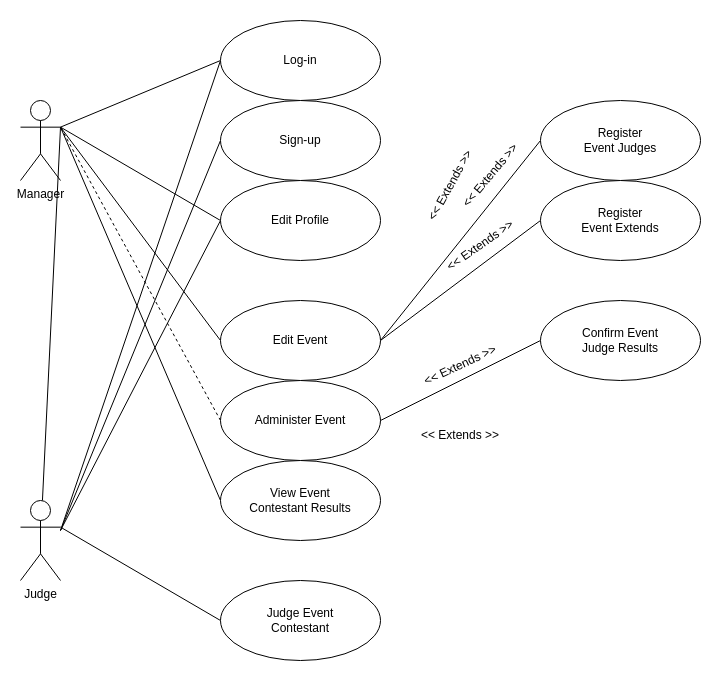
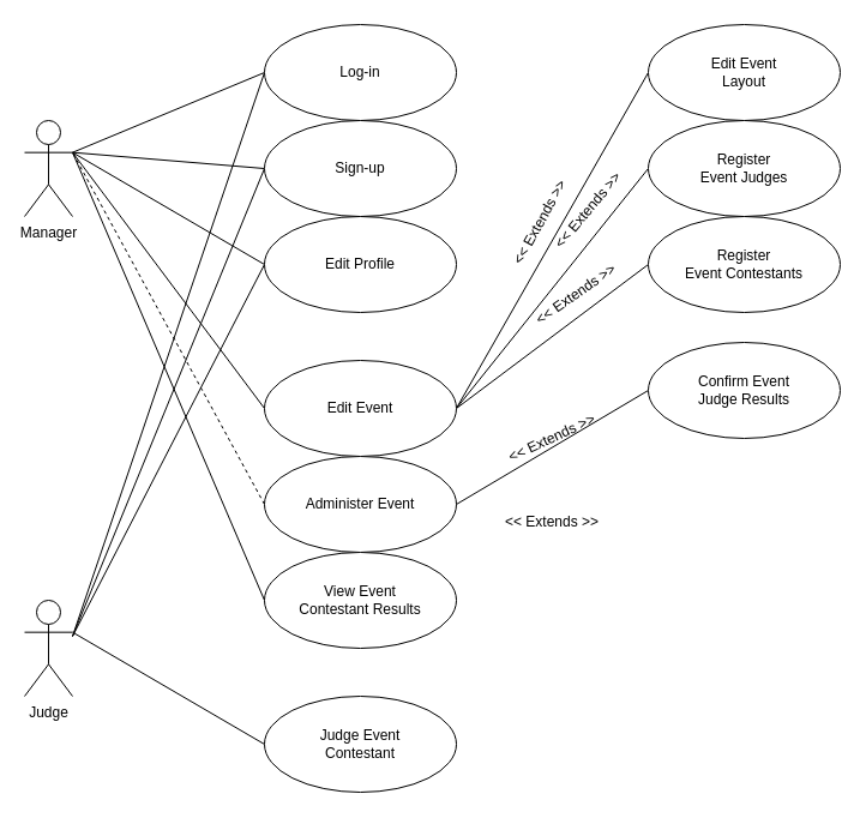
  <mxCell id="0" />
  <mxCell id="1" parent="0" />
  <mxCell id="2" style="rounded=0;orthogonalLoop=1;jettySize=auto;html=1;exitX=1;exitY=0.333;exitDx=0;exitDy=0;exitPerimeter=0;entryX=0;entryY=0.5;entryDx=0;entryDy=0;endArrow=none;endFill=0;" edge="1" parent="1" source="4" target="13"><mxGeometry relative="1" as="geometry" /></mxCell>
- <mxCell id="3" style="edgeStyle=none;rounded=0;orthogonalLoop=1;jettySize=auto;html=1;exitX=1;exitY=0.333;exitDx=0;exitDy=0;exitPerimeter=0;endArrow=none;endFill=0;" edge="1" parent="1" source="4" target="5"><mxGeometry relative="1" as="geometry" /></mxCell>
+ <mxCell id="3" style="edgeStyle=none;rounded=0;orthogonalLoop=1;jettySize=auto;html=1;exitX=1;exitY=0.333;exitDx=0;exitDy=0;exitPerimeter=0;entryX=0;entryY=0.5;entryDx=0;entryDy=0;endArrow=none;endFill=0;" edge="1" parent="1" source="4" target="15"><mxGeometry relative="1" as="geometry" /></mxCell>
  <mxCell id="4" value="Manager" style="shape=umlActor;verticalLabelPosition=bottom;verticalAlign=top;html=1;outlineConnect=0;" parent="1" vertex="1"><mxGeometry x="20" y="100" width="40" height="80" as="geometry" /></mxCell>
  <mxCell id="5" value="Judge" style="shape=umlActor;verticalLabelPosition=bottom;verticalAlign=top;html=1;outlineConnect=0;" parent="1" vertex="1"><mxGeometry x="20" y="500" width="40" height="80" as="geometry" /></mxCell>
+ <mxCell id="6" style="edgeStyle=none;rounded=0;orthogonalLoop=1;jettySize=auto;html=1;entryX=1;entryY=0.5;entryDx=0;entryDy=0;endArrow=none;endFill=0;exitX=0;exitY=0.5;exitDx=0;exitDy=0;" edge="1" parent="1" source="7" target="26"><mxGeometry relative="1" as="geometry" /></mxCell>
+ <mxCell id="7" value="Edit Event&lt;br&gt;Layout" style="ellipse;whiteSpace=wrap;html=1;" parent="1" vertex="1"><mxGeometry x="540" y="20" width="160" height="80" as="geometry" /></mxCell>
  <mxCell id="8" style="edgeStyle=none;rounded=0;orthogonalLoop=1;jettySize=auto;html=1;exitX=0;exitY=0.5;exitDx=0;exitDy=0;entryX=1;entryY=0.333;entryDx=0;entryDy=0;entryPerimeter=0;endArrow=none;endFill=0;dashed=1;" edge="1" parent="1" source="9" target="4"><mxGeometry relative="1" as="geometry" /></mxCell>
  <mxCell id="9" value="Administer Event" style="ellipse;whiteSpace=wrap;html=1;" parent="1" vertex="1"><mxGeometry x="220" y="380" width="160" height="80" as="geometry" /></mxCell>
  <mxCell id="10" style="edgeStyle=none;rounded=0;orthogonalLoop=1;jettySize=auto;html=1;exitX=0;exitY=0.5;exitDx=0;exitDy=0;entryX=1;entryY=0.333;entryDx=0;entryDy=0;entryPerimeter=0;endArrow=none;endFill=0;" edge="1" parent="1" source="11" target="5"><mxGeometry relative="1" as="geometry" /></mxCell>
  <mxCell id="11" value="Judge Event&lt;br&gt;Contestant" style="ellipse;whiteSpace=wrap;html=1;" parent="1" vertex="1"><mxGeometry x="220" y="580" width="160" height="80" as="geometry" /></mxCell>
  <mxCell id="12" style="edgeStyle=none;rounded=0;orthogonalLoop=1;jettySize=auto;html=1;exitX=0;exitY=0.5;exitDx=0;exitDy=0;endArrow=none;endFill=0;" edge="1" parent="1" source="13"><mxGeometry relative="1" as="geometry"><mxPoint x="60" y="530" as="targetPoint" /></mxGeometry></mxCell>
  <mxCell id="13" value="Log-in" style="ellipse;whiteSpace=wrap;html=1;" parent="1" vertex="1"><mxGeometry x="220" y="20" width="160" height="80" as="geometry" /></mxCell>
  <mxCell id="14" style="edgeStyle=none;rounded=0;orthogonalLoop=1;jettySize=auto;html=1;exitX=0;exitY=0.5;exitDx=0;exitDy=0;endArrow=none;endFill=0;" edge="1" parent="1" source="15"><mxGeometry relative="1" as="geometry"><mxPoint x="60" y="530" as="targetPoint" /></mxGeometry></mxCell>
  <mxCell id="15" value="Sign-up" style="ellipse;whiteSpace=wrap;html=1;" parent="1" vertex="1"><mxGeometry x="220" y="100" width="160" height="80" as="geometry" /></mxCell>
  <mxCell id="16" style="edgeStyle=none;rounded=0;orthogonalLoop=1;jettySize=auto;html=1;entryX=1;entryY=0.333;entryDx=0;entryDy=0;entryPerimeter=0;endArrow=none;endFill=0;exitX=0;exitY=0.5;exitDx=0;exitDy=0;" edge="1" parent="1" source="18" target="4"><mxGeometry relative="1" as="geometry" /></mxCell>
  <mxCell id="17" style="edgeStyle=none;rounded=0;orthogonalLoop=1;jettySize=auto;html=1;exitX=0;exitY=0.5;exitDx=0;exitDy=0;endArrow=none;endFill=0;" edge="1" parent="1" source="18"><mxGeometry relative="1" as="geometry"><mxPoint x="60" y="530" as="targetPoint" /></mxGeometry></mxCell>
  <mxCell id="18" value="Edit Profile" style="ellipse;whiteSpace=wrap;html=1;" parent="1" vertex="1"><mxGeometry x="220" y="180" width="160" height="80" as="geometry" /></mxCell>
  <mxCell id="19" style="edgeStyle=none;rounded=0;orthogonalLoop=1;jettySize=auto;html=1;exitX=0;exitY=0.5;exitDx=0;exitDy=0;entryX=1;entryY=0.5;entryDx=0;entryDy=0;endArrow=none;endFill=0;" edge="1" parent="1" source="20" target="26"><mxGeometry relative="1" as="geometry" /></mxCell>
  <mxCell id="20" value="Register&lt;br&gt;Event Judges" style="ellipse;whiteSpace=wrap;html=1;" parent="1" vertex="1"><mxGeometry x="540" y="100" width="160" height="80" as="geometry" /></mxCell>
  <mxCell id="21" style="edgeStyle=none;rounded=0;orthogonalLoop=1;jettySize=auto;html=1;exitX=0;exitY=0.5;exitDx=0;exitDy=0;endArrow=none;endFill=0;" edge="1" parent="1" source="22"><mxGeometry relative="1" as="geometry"><mxPoint x="380" y="340" as="targetPoint" /></mxGeometry></mxCell>
- <mxCell id="22" value="Register&lt;br&gt;Event Extends" style="ellipse;whiteSpace=wrap;html=1;" parent="1" vertex="1"><mxGeometry x="540" y="180" width="160" height="80" as="geometry" /></mxCell>
+ <mxCell id="22" value="Register&lt;br&gt;Event Contestants" style="ellipse;whiteSpace=wrap;html=1;" parent="1" vertex="1"><mxGeometry x="540" y="180" width="160" height="80" as="geometry" /></mxCell>
  <mxCell id="23" style="edgeStyle=none;rounded=0;orthogonalLoop=1;jettySize=auto;html=1;exitX=0;exitY=0.5;exitDx=0;exitDy=0;entryX=1;entryY=0.5;entryDx=0;entryDy=0;endArrow=none;endFill=0;" edge="1" parent="1" source="24" target="9"><mxGeometry relative="1" as="geometry" /></mxCell>
- <mxCell id="24" value="Confirm Event&lt;br&gt;Judge Results" style="ellipse;whiteSpace=wrap;html=1;" parent="1" vertex="1"><mxGeometry x="540" y="300" width="160" height="80" as="geometry" /></mxCell>
+ <mxCell id="24" value="Confirm Event&lt;br&gt;Judge Results" style="ellipse;whiteSpace=wrap;html=1;" parent="1" vertex="1"><mxGeometry x="540" y="285" width="160" height="80" as="geometry" /></mxCell>
  <mxCell id="25" style="edgeStyle=none;rounded=0;orthogonalLoop=1;jettySize=auto;html=1;exitX=0;exitY=0.5;exitDx=0;exitDy=0;entryX=1;entryY=0.333;entryDx=0;entryDy=0;entryPerimeter=0;endArrow=none;endFill=0;" edge="1" parent="1" source="26" target="4"><mxGeometry relative="1" as="geometry" /></mxCell>
  <mxCell id="26" value="Edit Event" style="ellipse;whiteSpace=wrap;html=1;" vertex="1" parent="1"><mxGeometry x="220" y="300" width="160" height="80" as="geometry" /></mxCell>
  <mxCell id="27" style="edgeStyle=none;rounded=0;orthogonalLoop=1;jettySize=auto;html=1;exitX=0;exitY=0.5;exitDx=0;exitDy=0;entryX=1;entryY=0.333;entryDx=0;entryDy=0;entryPerimeter=0;endArrow=none;endFill=0;" edge="1" parent="1" source="28" target="4"><mxGeometry relative="1" as="geometry" /></mxCell>
  <mxCell id="28" value="View Event&lt;br&gt;Contestant Results" style="ellipse;whiteSpace=wrap;html=1;" vertex="1" parent="1"><mxGeometry x="220" y="460" width="160" height="80" as="geometry" /></mxCell>
  <mxCell id="29" value="&amp;lt;&amp;lt; Extends &amp;gt;&amp;gt;" style="text;html=1;strokeColor=none;fillColor=none;align=center;verticalAlign=middle;whiteSpace=wrap;rounded=0;" vertex="1" parent="1"><mxGeometry x="400" y="420" width="120" height="30" as="geometry" /></mxCell>
  <mxCell id="30" value="&amp;lt;&amp;lt; Extends &amp;gt;&amp;gt;" style="text;html=1;strokeColor=none;fillColor=none;align=center;verticalAlign=middle;whiteSpace=wrap;rounded=0;rotation=-25;" vertex="1" parent="1"><mxGeometry x="400" y="350" width="120" height="30" as="geometry" /></mxCell>
  <mxCell id="31" value="&amp;lt;&amp;lt; Extends &amp;gt;&amp;gt;" style="text;html=1;strokeColor=none;fillColor=none;align=center;verticalAlign=middle;whiteSpace=wrap;rounded=0;rotation=-61;" vertex="1" parent="1"><mxGeometry x="390" y="170" width="120" height="30" as="geometry" /></mxCell>
  <mxCell id="32" value="&amp;lt;&amp;lt; Extends &amp;gt;&amp;gt;" style="text;html=1;strokeColor=none;fillColor=none;align=center;verticalAlign=middle;whiteSpace=wrap;rounded=0;rotation=-50;" vertex="1" parent="1"><mxGeometry x="430" y="160" width="120" height="30" as="geometry" /></mxCell>
  <mxCell id="33" value="&amp;lt;&amp;lt; Extends &amp;gt;&amp;gt;" style="text;html=1;strokeColor=none;fillColor=none;align=center;verticalAlign=middle;whiteSpace=wrap;rounded=0;rotation=-35;" vertex="1" parent="1"><mxGeometry x="420" y="230" width="120" height="30" as="geometry" /></mxCell>
